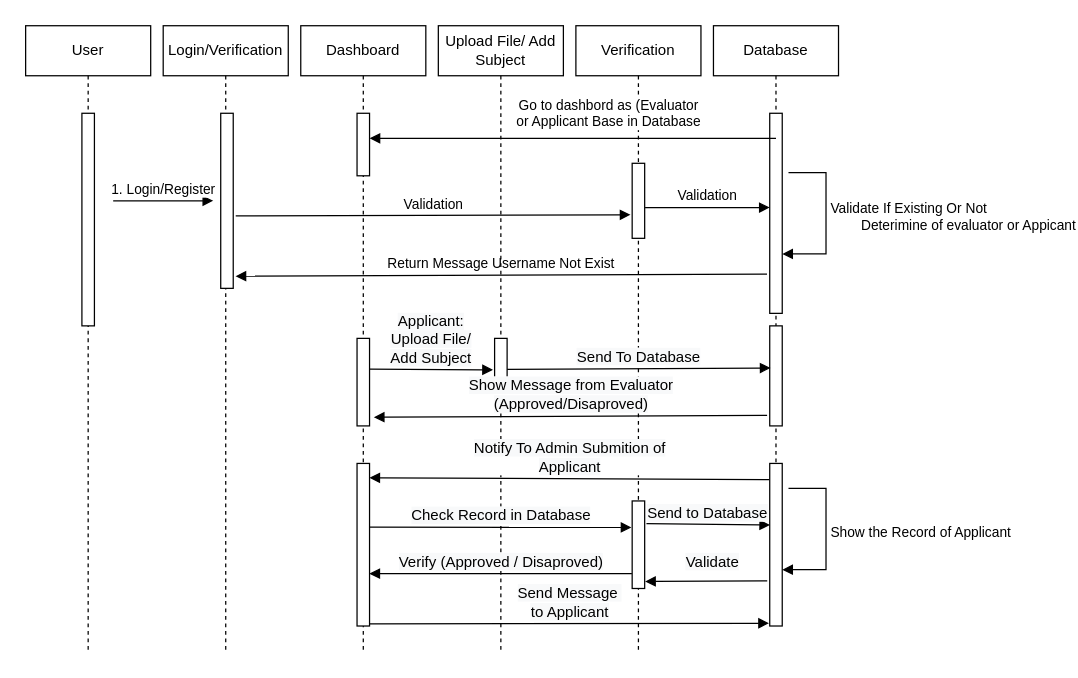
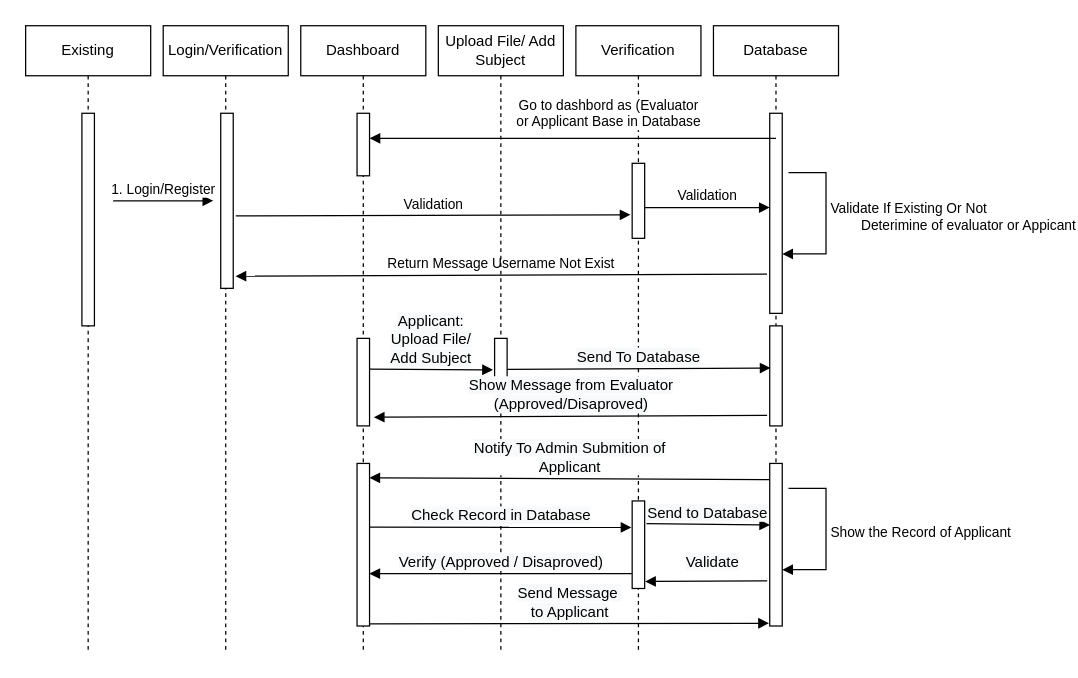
  <mxCell id="0" />
  <mxCell id="1" parent="0" />
- <mxCell id="2" value="User" style="shape=umlLifeline;perimeter=lifelinePerimeter;whiteSpace=wrap;html=1;container=1;collapsible=0;recursiveResize=0;outlineConnect=0;" vertex="1" parent="1"><mxGeometry x="20" y="20" width="100" height="500" as="geometry" /></mxCell>
+ <mxCell id="2" value="Existing" style="shape=umlLifeline;perimeter=lifelinePerimeter;whiteSpace=wrap;html=1;container=1;collapsible=0;recursiveResize=0;outlineConnect=0;" vertex="1" parent="1"><mxGeometry x="20" y="20" width="100" height="500" as="geometry" /></mxCell>
  <mxCell id="3" value="" style="html=1;points=[];perimeter=orthogonalPerimeter;" vertex="1" parent="2"><mxGeometry x="45" y="70" width="10" height="170" as="geometry" /></mxCell>
  <mxCell id="4" value="1. Login/Register" style="html=1;verticalAlign=bottom;endArrow=block;rounded=0;" edge="1" parent="2"><mxGeometry width="80" relative="1" as="geometry"><mxPoint x="70" y="140" as="sourcePoint" /><mxPoint x="150" y="140" as="targetPoint" /></mxGeometry></mxCell>
  <mxCell id="5" value="Dashboard" style="shape=umlLifeline;perimeter=lifelinePerimeter;whiteSpace=wrap;html=1;container=1;collapsible=0;recursiveResize=0;outlineConnect=0;" vertex="1" parent="1"><mxGeometry x="240" y="20" width="100" height="500" as="geometry" /></mxCell>
  <mxCell id="6" value="" style="html=1;points=[];perimeter=orthogonalPerimeter;" vertex="1" parent="5"><mxGeometry x="45" y="70" width="10" height="50" as="geometry" /></mxCell>
  <mxCell id="7" value="" style="html=1;points=[];perimeter=orthogonalPerimeter;" vertex="1" parent="5"><mxGeometry x="45" y="250" width="10" height="70" as="geometry" /></mxCell>
  <mxCell id="8" value="" style="html=1;points=[];perimeter=orthogonalPerimeter;" vertex="1" parent="5"><mxGeometry x="45" y="350" width="10" height="130" as="geometry" /></mxCell>
  <mxCell id="9" value="Database" style="shape=umlLifeline;perimeter=lifelinePerimeter;whiteSpace=wrap;html=1;container=1;collapsible=0;recursiveResize=0;outlineConnect=0;" vertex="1" parent="1"><mxGeometry x="570" y="20" width="100" height="480" as="geometry" /></mxCell>
  <mxCell id="10" value="" style="html=1;points=[];perimeter=orthogonalPerimeter;" vertex="1" parent="9"><mxGeometry x="45" y="70" width="10" height="160" as="geometry" /></mxCell>
  <mxCell id="11" value="Validate If Existing Or Not&lt;br&gt;&lt;span style=&quot;white-space: pre;&quot;&gt;&#09;&lt;/span&gt;Deterimine of evaluator or Appicant" style="edgeStyle=orthogonalEdgeStyle;html=1;align=left;spacingLeft=2;endArrow=block;rounded=0;entryX=1;entryY=0;" edge="1" parent="9"><mxGeometry relative="1" as="geometry"><mxPoint x="60" y="117.5" as="sourcePoint" /><Array as="points"><mxPoint x="90" y="117.5" /></Array><mxPoint x="55" y="182.5" as="targetPoint" /></mxGeometry></mxCell>
  <mxCell id="12" value="" style="html=1;points=[];perimeter=orthogonalPerimeter;" vertex="1" parent="9"><mxGeometry x="45" y="240" width="10" height="80" as="geometry" /></mxCell>
  <mxCell id="13" value="" style="html=1;points=[];perimeter=orthogonalPerimeter;" vertex="1" parent="9"><mxGeometry x="45" y="350" width="10" height="130" as="geometry" /></mxCell>
  <mxCell id="14" value="Show the Record of Applicant" style="edgeStyle=orthogonalEdgeStyle;html=1;align=left;spacingLeft=2;endArrow=block;rounded=0;entryX=1;entryY=0;" edge="1" parent="9"><mxGeometry relative="1" as="geometry"><mxPoint x="60" y="370" as="sourcePoint" /><Array as="points"><mxPoint x="90" y="370" /></Array><mxPoint x="55" y="435" as="targetPoint" /></mxGeometry></mxCell>
  <mxCell id="15" value="Verification" style="shape=umlLifeline;perimeter=lifelinePerimeter;whiteSpace=wrap;html=1;container=1;collapsible=0;recursiveResize=0;outlineConnect=0;" vertex="1" parent="1"><mxGeometry x="460" y="20" width="100" height="500" as="geometry" /></mxCell>
  <mxCell id="16" value="" style="html=1;points=[];perimeter=orthogonalPerimeter;" vertex="1" parent="15"><mxGeometry x="45" y="110" width="10" height="60" as="geometry" /></mxCell>
  <mxCell id="17" value="" style="html=1;points=[];perimeter=orthogonalPerimeter;" vertex="1" parent="15"><mxGeometry x="45" y="380" width="10" height="70" as="geometry" /></mxCell>
  <mxCell id="18" value="Login/Verification" style="shape=umlLifeline;perimeter=lifelinePerimeter;whiteSpace=wrap;html=1;container=1;collapsible=0;recursiveResize=0;outlineConnect=0;" vertex="1" parent="1"><mxGeometry x="130" y="20" width="100" height="500" as="geometry" /></mxCell>
  <mxCell id="19" value="" style="html=1;points=[];perimeter=orthogonalPerimeter;" vertex="1" parent="18"><mxGeometry x="46" y="70" width="10" height="140" as="geometry" /></mxCell>
  <mxCell id="20" value="Validation" style="html=1;verticalAlign=bottom;endArrow=block;rounded=0;exitX=1.2;exitY=0.586;exitDx=0;exitDy=0;exitPerimeter=0;entryX=-0.133;entryY=0.686;entryDx=0;entryDy=0;entryPerimeter=0;" edge="1" parent="1" source="19" target="16"><mxGeometry width="80" relative="1" as="geometry"><mxPoint x="300" y="169.5" as="sourcePoint" /><mxPoint x="470" y="172" as="targetPoint" /></mxGeometry></mxCell>
  <mxCell id="21" value="Validation" style="html=1;verticalAlign=bottom;endArrow=block;rounded=0;exitX=1.031;exitY=0.59;exitDx=0;exitDy=0;exitPerimeter=0;" edge="1" parent="1" source="16" target="10"><mxGeometry width="80" relative="1" as="geometry"><mxPoint x="369" y="169.53" as="sourcePoint" /><mxPoint x="605" y="170.47" as="targetPoint" /></mxGeometry></mxCell>
  <mxCell id="22" value="Return Message Username Not Exist" style="html=1;verticalAlign=bottom;endArrow=block;rounded=0;exitX=-0.217;exitY=0.804;exitDx=0;exitDy=0;exitPerimeter=0;entryX=1.183;entryY=0.931;entryDx=0;entryDy=0;entryPerimeter=0;" edge="1" parent="1" source="10" target="19"><mxGeometry width="80" relative="1" as="geometry"><mxPoint x="495.31" y="159" as="sourcePoint" /><mxPoint x="615" y="159" as="targetPoint" /></mxGeometry></mxCell>
  <mxCell id="23" value="Upload File/ Add Subject" style="shape=umlLifeline;perimeter=lifelinePerimeter;whiteSpace=wrap;html=1;container=1;collapsible=0;recursiveResize=0;outlineConnect=0;" vertex="1" parent="1"><mxGeometry x="350" y="20" width="100" height="500" as="geometry" /></mxCell>
  <mxCell id="24" value="" style="html=1;points=[];perimeter=orthogonalPerimeter;" vertex="1" parent="23"><mxGeometry x="45" y="250" width="10" height="50" as="geometry" /></mxCell>
  <mxCell id="25" value="&lt;span style=&quot;font-size: 12px; background-color: rgb(248, 249, 250);&quot;&gt;Applicant:&lt;br&gt;Upload File/ &lt;br&gt;Add Subject&lt;/span&gt;" style="html=1;verticalAlign=bottom;endArrow=block;rounded=0;entryX=-0.133;entryY=0.503;entryDx=0;entryDy=0;entryPerimeter=0;" edge="1" parent="23" target="24"><mxGeometry width="80" relative="1" as="geometry"><mxPoint x="-55" y="274.58" as="sourcePoint" /><mxPoint x="25" y="274.58" as="targetPoint" /></mxGeometry></mxCell>
  <mxCell id="26" value="&lt;span style=&quot;font-size: 12px; background-color: rgb(248, 249, 250);&quot;&gt;Send To Database&lt;/span&gt;" style="html=1;verticalAlign=bottom;endArrow=block;rounded=0;entryX=0.066;entryY=0.421;entryDx=0;entryDy=0;entryPerimeter=0;" edge="1" parent="23" target="12"><mxGeometry width="80" relative="1" as="geometry"><mxPoint x="55.0" y="274.72" as="sourcePoint" /><mxPoint x="260" y="275" as="targetPoint" /></mxGeometry></mxCell>
  <mxCell id="27" value="Go to dashbord as (Evaluator &lt;br&gt;or Applicant Base in Database" style="html=1;verticalAlign=bottom;endArrow=block;rounded=0;exitX=0.5;exitY=0.125;exitDx=0;exitDy=0;exitPerimeter=0;" edge="1" parent="1" source="10" target="6"><mxGeometry x="-0.176" y="-4" width="80" relative="1" as="geometry"><mxPoint x="635" y="114.15" as="sourcePoint" /><mxPoint x="380" y="114" as="targetPoint" /><mxPoint as="offset" /></mxGeometry></mxCell>
  <mxCell id="28" value="&lt;span style=&quot;font-size: 12px; background-color: rgb(248, 249, 250);&quot;&gt;Notify To Admin Submition of&lt;br&gt;Applicant&lt;br&gt;&lt;/span&gt;" style="html=1;verticalAlign=bottom;endArrow=block;rounded=0;entryX=0.986;entryY=0.088;entryDx=0;entryDy=0;entryPerimeter=0;exitX=-0.05;exitY=0.1;exitDx=0;exitDy=0;exitPerimeter=0;" edge="1" parent="1" source="13" target="8"><mxGeometry width="80" relative="1" as="geometry"><mxPoint x="610" y="382" as="sourcePoint" /><mxPoint x="621.17" y="302.64" as="targetPoint" /></mxGeometry></mxCell>
  <mxCell id="29" value="&lt;span style=&quot;font-size: 12px; background-color: rgb(248, 249, 250);&quot;&gt;Check Record in Database&lt;br&gt;&lt;/span&gt;" style="html=1;verticalAlign=bottom;endArrow=block;rounded=0;exitX=1.033;exitY=0.392;exitDx=0;exitDy=0;exitPerimeter=0;entryX=-0.057;entryY=0.303;entryDx=0;entryDy=0;entryPerimeter=0;" edge="1" parent="1" source="8" target="17"><mxGeometry width="80" relative="1" as="geometry"><mxPoint x="624.5" y="388.52" as="sourcePoint" /><mxPoint x="500" y="421" as="targetPoint" /></mxGeometry></mxCell>
  <mxCell id="30" value="&lt;span style=&quot;font-size: 12px; background-color: rgb(248, 249, 250);&quot;&gt;Validate&lt;br&gt;&lt;/span&gt;" style="html=1;verticalAlign=bottom;endArrow=block;rounded=0;entryX=1.033;entryY=0.92;entryDx=0;entryDy=0;entryPerimeter=0;exitX=-0.2;exitY=0.722;exitDx=0;exitDy=0;exitPerimeter=0;" edge="1" parent="1" source="13" target="17"><mxGeometry x="-0.094" y="-6" width="80" relative="1" as="geometry"><mxPoint x="526.17" y="431.85" as="sourcePoint" /><mxPoint x="625" y="430.83" as="targetPoint" /><mxPoint as="offset" /></mxGeometry></mxCell>
  <mxCell id="31" value="&lt;span style=&quot;font-size: 12px; background-color: rgb(248, 249, 250);&quot;&gt;Send to Database&lt;br&gt;&lt;/span&gt;" style="html=1;verticalAlign=bottom;endArrow=block;rounded=0;exitX=1.143;exitY=0.259;exitDx=0;exitDy=0;exitPerimeter=0;entryX=0.029;entryY=0.379;entryDx=0;entryDy=0;entryPerimeter=0;" edge="1" parent="1" source="17" target="13"><mxGeometry width="80" relative="1" as="geometry"><mxPoint x="520" y="421" as="sourcePoint" /><mxPoint x="610" y="420" as="targetPoint" /></mxGeometry></mxCell>
  <mxCell id="32" value="&lt;span style=&quot;font-size: 12px; background-color: rgb(248, 249, 250);&quot;&gt;Verify (Approved / Disaproved)&lt;br&gt;&lt;/span&gt;" style="html=1;verticalAlign=bottom;endArrow=block;rounded=0;entryX=0.986;entryY=0.678;entryDx=0;entryDy=0;entryPerimeter=0;exitX=-0.022;exitY=0.83;exitDx=0;exitDy=0;exitPerimeter=0;" edge="1" parent="1" source="17" target="8"><mxGeometry width="80" relative="1" as="geometry"><mxPoint x="500" y="460" as="sourcePoint" /><mxPoint x="513.67" y="434.64" as="targetPoint" /></mxGeometry></mxCell>
  <mxCell id="33" value="&lt;span style=&quot;font-size: 12px; background-color: rgb(248, 249, 250);&quot;&gt;Send Message&amp;nbsp;&lt;br&gt;to Applicant&lt;br&gt;&lt;/span&gt;" style="html=1;verticalAlign=bottom;endArrow=block;rounded=0;exitX=0.986;exitY=0.987;exitDx=0;exitDy=0;exitPerimeter=0;entryX=-0.062;entryY=0.983;entryDx=0;entryDy=0;entryPerimeter=0;" edge="1" parent="1" source="8" target="13"><mxGeometry width="80" relative="1" as="geometry"><mxPoint x="295" y="471.02" as="sourcePoint" /><mxPoint x="610" y="479" as="targetPoint" /></mxGeometry></mxCell>
  <mxCell id="34" value="&lt;span style=&quot;font-size: 12px; background-color: rgb(248, 249, 250);&quot;&gt;Show Message from Evaluator&lt;br&gt;(Approved/Disaproved)&lt;br&gt;&lt;/span&gt;" style="html=1;verticalAlign=bottom;endArrow=block;rounded=0;entryX=1.341;entryY=0.901;entryDx=0;entryDy=0;entryPerimeter=0;exitX=-0.21;exitY=0.895;exitDx=0;exitDy=0;exitPerimeter=0;" edge="1" parent="1" source="12" target="7"><mxGeometry width="80" relative="1" as="geometry"><mxPoint x="600" y="333" as="sourcePoint" /><mxPoint x="621.17" y="302.64" as="targetPoint" /></mxGeometry></mxCell>
